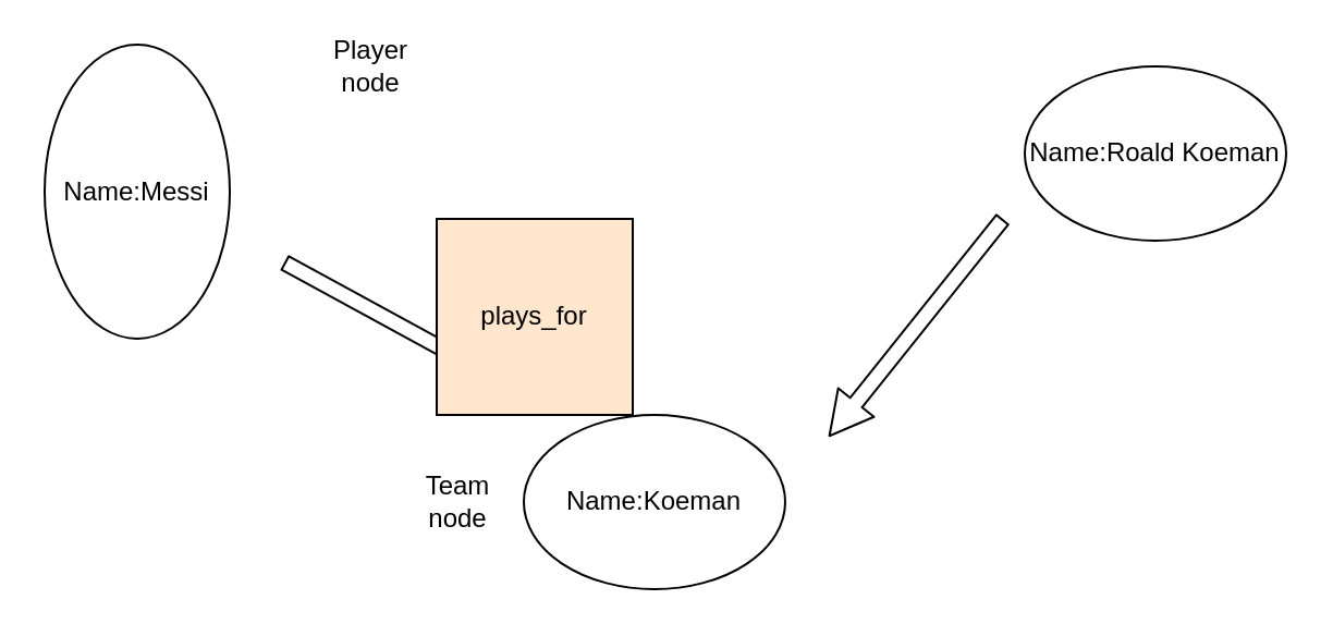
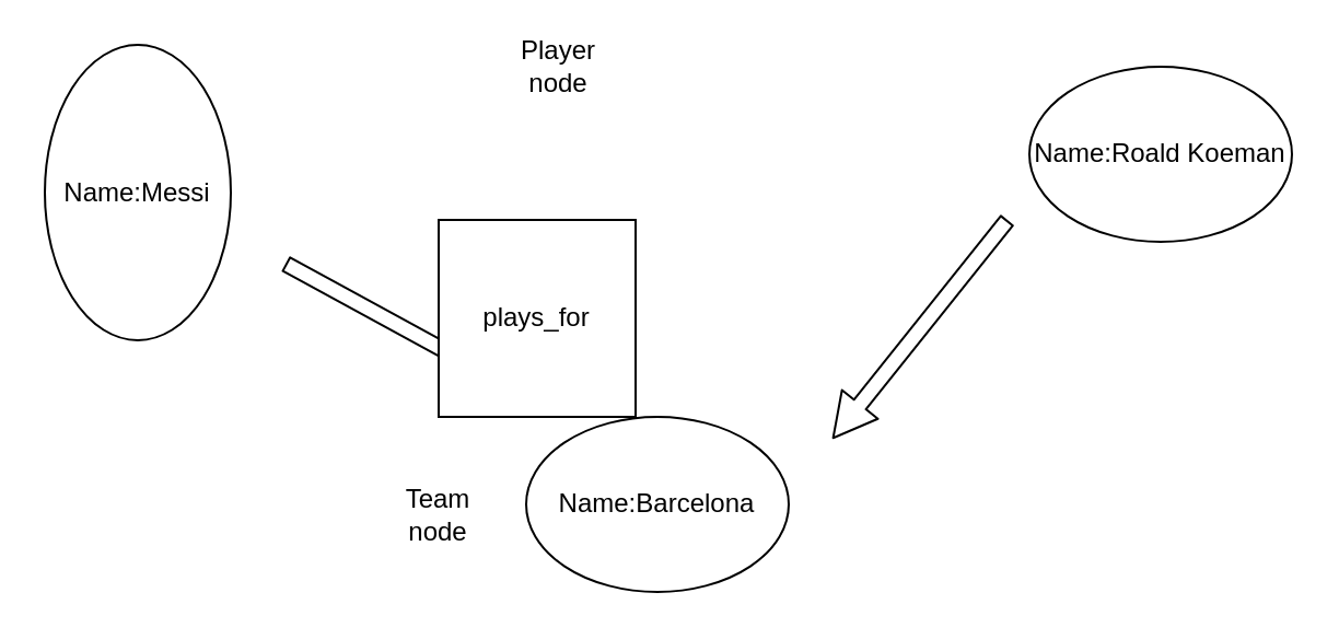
  <mxCell id="0" />
  <mxCell id="1" parent="0" />
  <mxCell id="2" value="Name:Messi" style="ellipse;whiteSpace=wrap;html=1;" vertex="1" parent="1"><mxGeometry x="20" y="20" width="85" height="135" as="geometry" /></mxCell>
- <mxCell id="3" value="Name:Koeman" style="ellipse;whiteSpace=wrap;html=1;" vertex="1" parent="1"><mxGeometry x="240" y="190" width="120" height="80" as="geometry" /></mxCell>
+ <mxCell id="3" value="Name:Barcelona" style="ellipse;whiteSpace=wrap;html=1;" vertex="1" parent="1"><mxGeometry x="240" y="190" width="120" height="80" as="geometry" /></mxCell>
  <mxCell id="4" value="Name:Roald Koeman" style="ellipse;whiteSpace=wrap;html=1;" vertex="1" parent="1"><mxGeometry x="470" y="30" width="120" height="80" as="geometry" /></mxCell>
  <mxCell id="5" value="" style="shape=flexArrow;endArrow=classic;html=1;width=7;endSize=4.3;endWidth=19;" edge="1" parent="1"><mxGeometry width="50" height="50" relative="1" as="geometry"><mxPoint x="130" y="120" as="sourcePoint" /><mxPoint x="240" y="180" as="targetPoint" /></mxGeometry></mxCell>
  <mxCell id="6" value="" style="shape=flexArrow;endArrow=classic;html=1;width=7;endSize=6.19;endWidth=13;" edge="1" parent="1"><mxGeometry width="50" height="50" relative="1" as="geometry"><mxPoint x="460" y="100" as="sourcePoint" /><mxPoint x="380" y="200" as="targetPoint" /></mxGeometry></mxCell>
- <mxCell id="7" value="Player node" style="text;html=1;strokeColor=none;fillColor=none;align=center;verticalAlign=middle;whiteSpace=wrap;rounded=0;" vertex="1" parent="1"><mxGeometry x="150" y="20" width="40" height="20" as="geometry" /></mxCell>
- <mxCell id="8" value="Team node" style="text;html=1;strokeColor=none;fillColor=none;align=center;verticalAlign=middle;whiteSpace=wrap;rounded=0;" vertex="1" parent="1"><mxGeometry x="190" y="220" width="40" height="20" as="geometry" /></mxCell>
- <mxCell id="9" value="plays_for" style="whiteSpace=wrap;html=1;aspect=fixed;fillColor=#ffe6cc;" vertex="1" parent="1"><mxGeometry x="200" y="100" width="90" height="90" as="geometry" /></mxCell>
+ <mxCell id="7" value="Player node" style="text;html=1;strokeColor=none;fillColor=none;align=center;verticalAlign=middle;whiteSpace=wrap;rounded=0;" vertex="1" parent="1"><mxGeometry x="235" y="20" width="40" height="20" as="geometry" /></mxCell>
+ <mxCell id="8" value="Team node" style="text;html=1;strokeColor=none;fillColor=none;align=center;verticalAlign=middle;whiteSpace=wrap;rounded=0;" vertex="1" parent="1"><mxGeometry x="180" y="225" width="40" height="20" as="geometry" /></mxCell>
+ <mxCell id="9" value="plays_for" style="whiteSpace=wrap;html=1;aspect=fixed;" vertex="1" parent="1"><mxGeometry x="200" y="100" width="90" height="90" as="geometry" /></mxCell>
